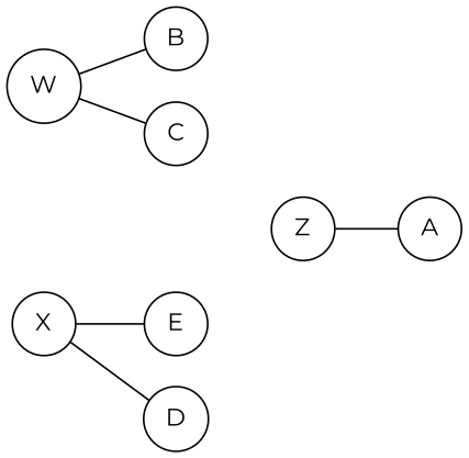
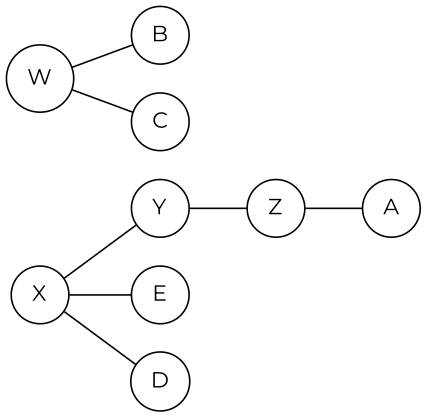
  graph {
    fontname=Montserrat
    rankdir=LR
    node [fontname=Montserrat shape=circle]
    edge [fontname=Montserrat]
    X
+   Y
    E
    D
    Z
    A
    W
    B
    C
+   X -- Y
    X -- E
    X -- D
+   Y -- Z
    Z -- A
    W -- B
    W -- C
  }
